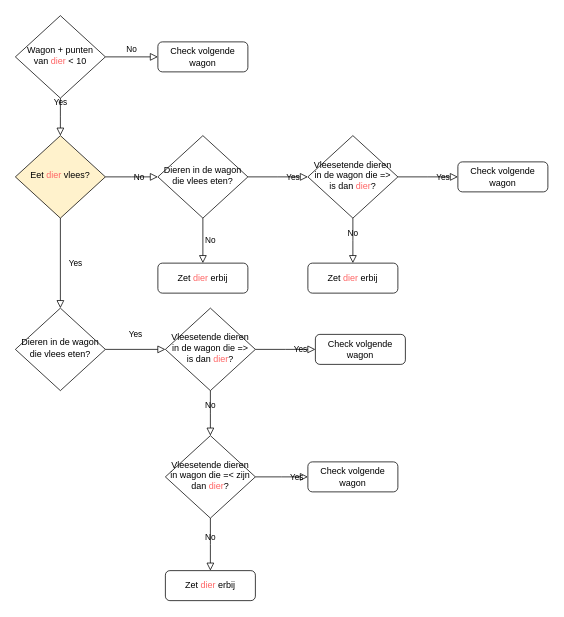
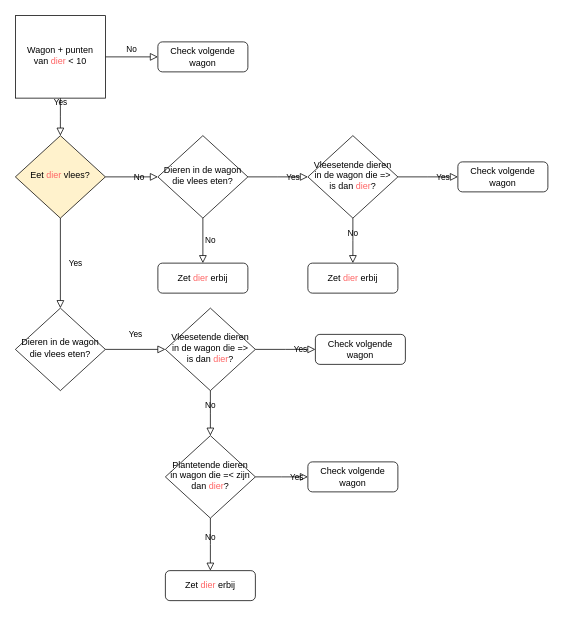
  <mxCell id="0" />
  <mxCell id="1" parent="0" />
  <mxCell id="2" value="Yes" style="rounded=0;html=1;jettySize=auto;orthogonalLoop=1;fontSize=11;endArrow=block;endFill=0;endSize=8;strokeWidth=1;shadow=0;labelBackgroundColor=none;edgeStyle=orthogonalEdgeStyle;" parent="1" source="4" edge="1"><mxGeometry y="20" relative="1" as="geometry"><mxPoint as="offset" /><mxPoint x="80" y="180" as="targetPoint" /></mxGeometry></mxCell>
  <mxCell id="3" value="No" style="edgeStyle=orthogonalEdgeStyle;rounded=0;html=1;jettySize=auto;orthogonalLoop=1;fontSize=11;endArrow=block;endFill=0;endSize=8;strokeWidth=1;shadow=0;labelBackgroundColor=none;" parent="1" source="4" target="5" edge="1"><mxGeometry y="10" relative="1" as="geometry"><mxPoint as="offset" /></mxGeometry></mxCell>
- <mxCell id="4" value="Wagon + punten van &lt;font color=&quot;#ff6666&quot;&gt;dier&lt;/font&gt; &amp;lt; 10" style="rhombus;whiteSpace=wrap;html=1;shadow=0;fontFamily=Helvetica;fontSize=12;align=center;strokeWidth=1;spacing=6;spacingTop=-4;" parent="1" vertex="1"><mxGeometry x="20" y="20" width="120" height="110" as="geometry" /></mxCell>
+ <mxCell id="4" value="Wagon + punten van &lt;font color=&quot;#ff6666&quot;&gt;dier&lt;/font&gt; &amp;lt; 10" style="whiteSpace=wrap;html=1;shadow=0;fontFamily=Helvetica;fontSize=12;align=center;strokeWidth=1;spacing=6;spacingTop=-4;rounded=0;" parent="1" vertex="1"><mxGeometry x="20" y="20" width="120" height="110" as="geometry" /></mxCell>
  <mxCell id="5" value="Check volgende wagon" style="rounded=1;whiteSpace=wrap;html=1;fontSize=12;glass=0;strokeWidth=1;shadow=0;" parent="1" vertex="1"><mxGeometry x="210" y="55" width="120" height="40" as="geometry" /></mxCell>
  <mxCell id="6" value="Vleesetende dieren in de wagon die =&amp;gt; is dan &lt;font color=&quot;#ff6666&quot;&gt;dier&lt;/font&gt;?" style="rhombus;whiteSpace=wrap;html=1;shadow=0;fontFamily=Helvetica;fontSize=12;align=center;strokeWidth=1;spacing=6;spacingTop=-4;" vertex="1" parent="1"><mxGeometry x="410" y="180" width="120" height="110" as="geometry" /></mxCell>
  <mxCell id="7" value="Zet &lt;font color=&quot;#ff6666&quot;&gt;dier&lt;/font&gt; erbij" style="rounded=1;whiteSpace=wrap;html=1;fontSize=12;glass=0;strokeWidth=1;shadow=0;" vertex="1" parent="1"><mxGeometry x="410" y="350" width="120" height="40" as="geometry" /></mxCell>
  <mxCell id="8" value="Eet &lt;font color=&quot;#ff6666&quot;&gt;dier&lt;/font&gt; vlees?" style="rhombus;whiteSpace=wrap;html=1;shadow=0;fontFamily=Helvetica;fontSize=12;align=center;strokeWidth=1;spacing=6;spacingTop=-4;fillColor=#fff2cc;" vertex="1" parent="1"><mxGeometry x="20" y="180" width="120" height="110" as="geometry" /></mxCell>
  <mxCell id="9" value="No" style="edgeStyle=orthogonalEdgeStyle;rounded=0;html=1;jettySize=auto;orthogonalLoop=1;fontSize=11;endArrow=block;endFill=0;endSize=8;strokeWidth=1;shadow=0;labelBackgroundColor=none;exitX=1;exitY=0.5;exitDx=0;exitDy=0;" edge="1" parent="1" source="8"><mxGeometry y="10" relative="1" as="geometry"><mxPoint as="offset" /><mxPoint x="150" y="85" as="sourcePoint" /><mxPoint x="210" y="235" as="targetPoint" /></mxGeometry></mxCell>
  <mxCell id="10" value="Check volgende wagon" style="rounded=1;whiteSpace=wrap;html=1;fontSize=12;glass=0;strokeWidth=1;shadow=0;" vertex="1" parent="1"><mxGeometry x="610" y="215" width="120" height="40" as="geometry" /></mxCell>
  <mxCell id="11" value="Yes" style="rounded=0;html=1;jettySize=auto;orthogonalLoop=1;fontSize=11;endArrow=block;endFill=0;endSize=8;strokeWidth=1;shadow=0;labelBackgroundColor=none;edgeStyle=orthogonalEdgeStyle;exitX=0.5;exitY=1;exitDx=0;exitDy=0;entryX=0.5;entryY=0;entryDx=0;entryDy=0;" edge="1" parent="1" source="8" target="12"><mxGeometry y="20" relative="1" as="geometry"><mxPoint as="offset" /><mxPoint x="280" y="300" as="sourcePoint" /><mxPoint x="80" y="370" as="targetPoint" /></mxGeometry></mxCell>
  <mxCell id="12" value="Dieren in de wagon die vlees eten?" style="rhombus;whiteSpace=wrap;html=1;shadow=0;fontFamily=Helvetica;fontSize=12;align=center;strokeWidth=1;spacing=6;spacingTop=-4;" vertex="1" parent="1"><mxGeometry x="20" y="410" width="120" height="110" as="geometry" /></mxCell>
  <mxCell id="13" value="Dieren in de wagon die vlees eten?" style="rhombus;whiteSpace=wrap;html=1;shadow=0;fontFamily=Helvetica;fontSize=12;align=center;strokeWidth=1;spacing=6;spacingTop=-4;" vertex="1" parent="1"><mxGeometry x="210" y="180" width="120" height="110" as="geometry" /></mxCell>
  <mxCell id="14" value="Yes" style="rounded=0;html=1;jettySize=auto;orthogonalLoop=1;fontSize=11;endArrow=block;endFill=0;endSize=8;strokeWidth=1;shadow=0;labelBackgroundColor=none;edgeStyle=orthogonalEdgeStyle;exitX=1;exitY=0.5;exitDx=0;exitDy=0;" edge="1" parent="1" source="13"><mxGeometry y="20" relative="1" as="geometry"><mxPoint as="offset" /><mxPoint x="90" y="300" as="sourcePoint" /><mxPoint x="410" y="235" as="targetPoint" /></mxGeometry></mxCell>
  <mxCell id="15" value="Yes" style="rounded=0;html=1;jettySize=auto;orthogonalLoop=1;fontSize=11;endArrow=block;endFill=0;endSize=8;strokeWidth=1;shadow=0;labelBackgroundColor=none;edgeStyle=orthogonalEdgeStyle;exitX=1;exitY=0.5;exitDx=0;exitDy=0;" edge="1" parent="1" source="6"><mxGeometry y="20" relative="1" as="geometry"><mxPoint as="offset" /><mxPoint x="340" y="245" as="sourcePoint" /><mxPoint x="610" y="235" as="targetPoint" /></mxGeometry></mxCell>
  <mxCell id="16" value="No" style="edgeStyle=orthogonalEdgeStyle;rounded=0;html=1;jettySize=auto;orthogonalLoop=1;fontSize=11;endArrow=block;endFill=0;endSize=8;strokeWidth=1;shadow=0;labelBackgroundColor=none;exitX=0.5;exitY=1;exitDx=0;exitDy=0;" edge="1" parent="1" source="6"><mxGeometry y="10" relative="1" as="geometry"><mxPoint as="offset" /><mxPoint x="150" y="245" as="sourcePoint" /><mxPoint x="470" y="350" as="targetPoint" /></mxGeometry></mxCell>
  <mxCell id="17" value="Vleesetende dieren in de wagon die =&amp;gt; is dan &lt;font color=&quot;#ff6666&quot;&gt;dier&lt;/font&gt;?" style="rhombus;whiteSpace=wrap;html=1;shadow=0;fontFamily=Helvetica;fontSize=12;align=center;strokeWidth=1;spacing=6;spacingTop=-4;" vertex="1" parent="1"><mxGeometry x="220" y="410" width="120" height="110" as="geometry" /></mxCell>
  <mxCell id="18" value="Check volgende wagon" style="rounded=1;whiteSpace=wrap;html=1;fontSize=12;glass=0;strokeWidth=1;shadow=0;" vertex="1" parent="1"><mxGeometry x="420" y="445" width="120" height="40" as="geometry" /></mxCell>
  <mxCell id="19" value="Yes" style="rounded=0;html=1;jettySize=auto;orthogonalLoop=1;fontSize=11;endArrow=block;endFill=0;endSize=8;strokeWidth=1;shadow=0;labelBackgroundColor=none;edgeStyle=orthogonalEdgeStyle;exitX=1;exitY=0.5;exitDx=0;exitDy=0;" edge="1" parent="1"><mxGeometry y="20" relative="1" as="geometry"><mxPoint as="offset" /><mxPoint x="140" y="465" as="sourcePoint" /><mxPoint x="220" y="465" as="targetPoint" /></mxGeometry></mxCell>
  <mxCell id="20" value="Yes" style="rounded=0;html=1;jettySize=auto;orthogonalLoop=1;fontSize=11;endArrow=block;endFill=0;endSize=8;strokeWidth=1;shadow=0;labelBackgroundColor=none;edgeStyle=orthogonalEdgeStyle;exitX=1;exitY=0.5;exitDx=0;exitDy=0;" edge="1" parent="1" source="17"><mxGeometry y="20" relative="1" as="geometry"><mxPoint as="offset" /><mxPoint x="150" y="475" as="sourcePoint" /><mxPoint x="420" y="465" as="targetPoint" /></mxGeometry></mxCell>
  <mxCell id="21" value="No" style="edgeStyle=orthogonalEdgeStyle;rounded=0;html=1;jettySize=auto;orthogonalLoop=1;fontSize=11;endArrow=block;endFill=0;endSize=8;strokeWidth=1;shadow=0;labelBackgroundColor=none;exitX=0.5;exitY=1;exitDx=0;exitDy=0;" edge="1" parent="1" source="17"><mxGeometry y="10" relative="1" as="geometry"><mxPoint as="offset" /><mxPoint x="-40" y="475" as="sourcePoint" /><mxPoint x="280" y="580" as="targetPoint" /></mxGeometry></mxCell>
- <mxCell id="22" value="Vleesetende dieren in wagon die =&amp;lt; zijn dan &lt;font color=&quot;#ff6666&quot;&gt;dier&lt;/font&gt;?" style="rhombus;whiteSpace=wrap;html=1;shadow=0;fontFamily=Helvetica;fontSize=12;align=center;strokeWidth=1;spacing=6;spacingTop=-4;" vertex="1" parent="1"><mxGeometry x="220" y="580" width="120" height="110" as="geometry" /></mxCell>
+ <mxCell id="22" value="Plantetende dieren in wagon die =&amp;lt; zijn dan &lt;font color=&quot;#ff6666&quot;&gt;dier&lt;/font&gt;?" style="rhombus;whiteSpace=wrap;html=1;shadow=0;fontFamily=Helvetica;fontSize=12;align=center;strokeWidth=1;spacing=6;spacingTop=-4;" vertex="1" parent="1"><mxGeometry x="220" y="580" width="120" height="110" as="geometry" /></mxCell>
  <mxCell id="23" value="Zet &lt;font color=&quot;#ff6666&quot;&gt;dier&lt;/font&gt; erbij" style="rounded=1;whiteSpace=wrap;html=1;fontSize=12;glass=0;strokeWidth=1;shadow=0;" vertex="1" parent="1"><mxGeometry x="210" y="350" width="120" height="40" as="geometry" /></mxCell>
  <mxCell id="24" value="No" style="edgeStyle=orthogonalEdgeStyle;rounded=0;html=1;jettySize=auto;orthogonalLoop=1;fontSize=11;endArrow=block;endFill=0;endSize=8;strokeWidth=1;shadow=0;labelBackgroundColor=none;exitX=0.5;exitY=1;exitDx=0;exitDy=0;entryX=0.5;entryY=0;entryDx=0;entryDy=0;" edge="1" parent="1" source="13" target="23"><mxGeometry y="10" relative="1" as="geometry"><mxPoint as="offset" /><mxPoint x="480" y="300" as="sourcePoint" /><mxPoint x="480" y="360" as="targetPoint" /></mxGeometry></mxCell>
  <mxCell id="25" value="Yes" style="rounded=0;html=1;jettySize=auto;orthogonalLoop=1;fontSize=11;endArrow=block;endFill=0;endSize=8;strokeWidth=1;shadow=0;labelBackgroundColor=none;edgeStyle=orthogonalEdgeStyle;exitX=1;exitY=0.5;exitDx=0;exitDy=0;" edge="1" parent="1" source="22"><mxGeometry y="20" relative="1" as="geometry"><mxPoint as="offset" /><mxPoint x="350" y="475" as="sourcePoint" /><mxPoint x="410" y="635" as="targetPoint" /></mxGeometry></mxCell>
  <mxCell id="26" value="Check volgende wagon" style="rounded=1;whiteSpace=wrap;html=1;fontSize=12;glass=0;strokeWidth=1;shadow=0;" vertex="1" parent="1"><mxGeometry x="410" y="615" width="120" height="40" as="geometry" /></mxCell>
  <mxCell id="27" value="No" style="edgeStyle=orthogonalEdgeStyle;rounded=0;html=1;jettySize=auto;orthogonalLoop=1;fontSize=11;endArrow=block;endFill=0;endSize=8;strokeWidth=1;shadow=0;labelBackgroundColor=none;exitX=0.5;exitY=1;exitDx=0;exitDy=0;" edge="1" parent="1" source="22"><mxGeometry y="10" relative="1" as="geometry"><mxPoint as="offset" /><mxPoint x="210" y="700" as="sourcePoint" /><mxPoint x="280" y="760" as="targetPoint" /></mxGeometry></mxCell>
  <mxCell id="28" value="Zet &lt;font color=&quot;#ff6666&quot;&gt;dier&lt;/font&gt; erbij" style="rounded=1;whiteSpace=wrap;html=1;fontSize=12;glass=0;strokeWidth=1;shadow=0;" vertex="1" parent="1"><mxGeometry x="220" y="760" width="120" height="40" as="geometry" /></mxCell>
